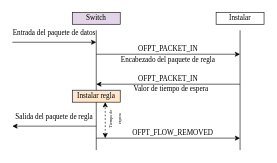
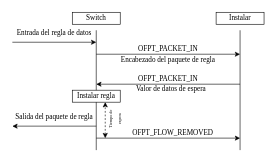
  <mxCell id="0" />
  <mxCell id="1" parent="0" />
  <mxCell id="2" value="" style="endArrow=none;html=1;rounded=0;" edge="1" parent="1"><mxGeometry width="50" height="50" relative="1" as="geometry"><mxPoint x="160" y="50" as="sourcePoint" /><mxPoint x="160" y="250" as="targetPoint" /></mxGeometry></mxCell>
  <mxCell id="3" value="" style="endArrow=none;html=1;rounded=0;" edge="1" parent="1"><mxGeometry width="50" height="50" relative="1" as="geometry"><mxPoint x="400" y="50" as="sourcePoint" /><mxPoint x="400" y="250" as="targetPoint" /></mxGeometry></mxCell>
  <mxCell id="4" value="" style="endArrow=classic;html=1;rounded=0;" edge="1" parent="1"><mxGeometry width="50" height="50" relative="1" as="geometry"><mxPoint x="20" y="70" as="sourcePoint" /><mxPoint x="160" y="70" as="targetPoint" /></mxGeometry></mxCell>
  <mxCell id="5" value="" style="endArrow=classic;html=1;rounded=0;" edge="1" parent="1"><mxGeometry width="50" height="50" relative="1" as="geometry"><mxPoint x="160" y="90" as="sourcePoint" /><mxPoint x="400" y="90" as="targetPoint" /></mxGeometry></mxCell>
  <mxCell id="6" value="" style="endArrow=classic;html=1;rounded=0;" edge="1" parent="1"><mxGeometry width="50" height="50" relative="1" as="geometry"><mxPoint x="400" y="140" as="sourcePoint" /><mxPoint x="160" y="140" as="targetPoint" /></mxGeometry></mxCell>
  <mxCell id="7" value="" style="endArrow=classic;html=1;rounded=0;" edge="1" parent="1"><mxGeometry width="50" height="50" relative="1" as="geometry"><mxPoint x="160" y="230" as="sourcePoint" /><mxPoint x="400" y="230" as="targetPoint" /></mxGeometry></mxCell>
  <mxCell id="8" value="" style="endArrow=classic;startArrow=classic;html=1;rounded=0;dashed=1;" edge="1" parent="1"><mxGeometry width="50" height="50" relative="1" as="geometry"><mxPoint x="175" y="230" as="sourcePoint" /><mxPoint x="175" y="170" as="targetPoint" /></mxGeometry></mxCell>
- <mxCell id="9" value="&lt;font face=&quot;Times New Roman&quot;&gt;Switch&lt;/font&gt;" style="rounded=0;whiteSpace=wrap;html=1;fillColor=#e1d5e7;" vertex="1" parent="1"><mxGeometry x="120" y="20" width="80" height="20" as="geometry" /></mxCell>
+ <mxCell id="9" value="&lt;font face=&quot;Times New Roman&quot;&gt;Switch&lt;/font&gt;" style="rounded=0;whiteSpace=wrap;html=1;" vertex="1" parent="1"><mxGeometry x="120" y="20" width="80" height="20" as="geometry" /></mxCell>
  <mxCell id="10" value="&lt;font face=&quot;Times New Roman&quot;&gt;Instalar&lt;/font&gt;" style="rounded=0;whiteSpace=wrap;html=1;" vertex="1" parent="1"><mxGeometry x="360" y="20" width="80" height="20" as="geometry" /></mxCell>
- <mxCell id="11" value="&lt;font face=&quot;Times New Roman&quot;&gt;Entrada del paquete de datos&lt;/font&gt;" style="text;html=1;strokeColor=none;fillColor=none;align=center;verticalAlign=middle;whiteSpace=wrap;rounded=0;" vertex="1" parent="1"><mxGeometry x="20" y="40" width="140" height="30" as="geometry" /></mxCell>
+ <mxCell id="11" value="&lt;font face=&quot;Times New Roman&quot;&gt;Entrada del regla de datos&lt;/font&gt;" style="text;html=1;strokeColor=none;fillColor=none;align=center;verticalAlign=middle;whiteSpace=wrap;rounded=0;" vertex="1" parent="1"><mxGeometry x="20" y="40" width="140" height="30" as="geometry" /></mxCell>
  <mxCell id="12" value="" style="endArrow=classic;html=1;rounded=0;" edge="1" parent="1"><mxGeometry width="50" height="50" relative="1" as="geometry"><mxPoint x="160" y="210" as="sourcePoint" /><mxPoint x="20" y="210" as="targetPoint" /></mxGeometry></mxCell>
  <mxCell id="13" value="&lt;font face=&quot;Times New Roman&quot;&gt;Salida del paquete de regla&lt;/font&gt;" style="text;html=1;strokeColor=none;fillColor=none;align=center;verticalAlign=middle;whiteSpace=wrap;rounded=0;" vertex="1" parent="1"><mxGeometry x="20" y="180" width="140" height="30" as="geometry" /></mxCell>
- <mxCell id="14" value="&lt;font face=&quot;Times New Roman&quot;&gt;Instalar regla&lt;/font&gt;" style="rounded=0;whiteSpace=wrap;html=1;fillColor=#ffe6cc;" vertex="1" parent="1"><mxGeometry x="120" y="150" width="80" height="20" as="geometry" /></mxCell>
+ <mxCell id="14" value="&lt;font face=&quot;Times New Roman&quot;&gt;Instalar regla&lt;/font&gt;" style="rounded=0;whiteSpace=wrap;html=1;" vertex="1" parent="1"><mxGeometry x="120" y="150" width="80" height="20" as="geometry" /></mxCell>
  <mxCell id="15" value="&lt;font face=&quot;Times New Roman&quot;&gt;OFPT_PACKET_IN&lt;/font&gt;" style="text;html=1;strokeColor=none;fillColor=none;align=center;verticalAlign=middle;whiteSpace=wrap;rounded=0;" vertex="1" parent="1"><mxGeometry x="200" y="66" width="160" height="30" as="geometry" /></mxCell>
  <mxCell id="16" value="&lt;font face=&quot;Times New Roman&quot;&gt;Encabezado del paquete de regla&lt;/font&gt;" style="text;html=1;strokeColor=none;fillColor=none;align=center;verticalAlign=middle;whiteSpace=wrap;rounded=0;" vertex="1" parent="1"><mxGeometry x="195" y="84" width="170" height="30" as="geometry" /></mxCell>
  <mxCell id="17" value="&lt;font face=&quot;Times New Roman&quot;&gt;OFPT_PACKET_IN&lt;/font&gt;" style="text;html=1;strokeColor=none;fillColor=none;align=center;verticalAlign=middle;whiteSpace=wrap;rounded=0;" vertex="1" parent="1"><mxGeometry x="200" y="116" width="160" height="30" as="geometry" /></mxCell>
- <mxCell id="18" value="&lt;font face=&quot;Times New Roman&quot;&gt;Valor de tiempo de espera&lt;/font&gt;" style="text;html=1;strokeColor=none;fillColor=none;align=center;verticalAlign=middle;whiteSpace=wrap;rounded=0;" vertex="1" parent="1"><mxGeometry x="200" y="133" width="170" height="30" as="geometry" /></mxCell>
+ <mxCell id="18" value="&lt;font face=&quot;Times New Roman&quot;&gt;Valor de datos de espera&lt;/font&gt;" style="text;html=1;strokeColor=none;fillColor=none;align=center;verticalAlign=middle;whiteSpace=wrap;rounded=0;" vertex="1" parent="1"><mxGeometry x="200" y="133" width="170" height="30" as="geometry" /></mxCell>
  <mxCell id="19" value="&lt;font face=&quot;Times New Roman&quot;&gt;OFPT_FLOW_REMOVED&lt;/font&gt;" style="text;html=1;strokeColor=none;fillColor=none;align=center;verticalAlign=middle;whiteSpace=wrap;rounded=0;" vertex="1" parent="1"><mxGeometry x="208" y="206" width="160" height="30" as="geometry" /></mxCell>
  <mxCell id="20" value="&lt;font style=&quot;font-size: 7px;&quot; face=&quot;Times New Roman&quot;&gt;Tiempo de espera&lt;/font&gt;" style="text;html=1;strokeColor=none;fillColor=none;align=center;verticalAlign=middle;whiteSpace=wrap;rounded=0;rotation=-90;" vertex="1" parent="1"><mxGeometry x="170" y="180" width="40" height="36.09" as="geometry" /></mxCell>
